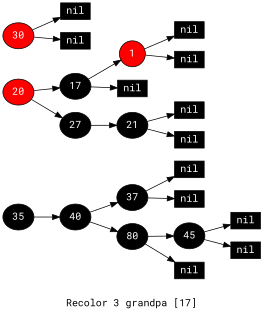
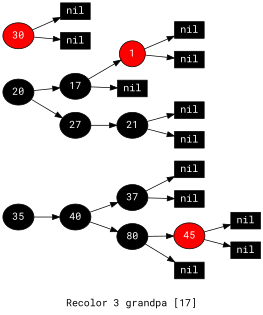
  digraph {
    fontname="Roboto Mono"
    label="Recolor 3 grandpa [17]"
    rankdir=LR
    node [fillcolor=black fontcolor=white fontname="Roboto Mono" style=filled shape=box]
    edge [fontname="Roboto Mono"]
    35 [width=0.5 shape=""]
    40 [width=0.5 shape=""]
-   20 [fillcolor=red width=0.5 shape=""]
+   20 [width=0.5 shape=""]
    17 [width=0.5 shape=""]
    27 [width=0.5 shape=""]
    37 [width=0.5 shape=""]
    n7 [label=80 width=0.5 shape=""]
    1 [fillcolor=red width=0.5 shape=""]
    n9 [height=0.2 label=nil width=0.3]
    21 [width=0.5 shape=""]
    n11 [height=0.2 label=nil width=0.3]
    n12 [height=0.2 label=nil width=0.3]
-   45 [width=0.5 shape=""]
+   45 [fillcolor=red width=0.5 shape=""]
    n14 [height=0.2 label=nil width=0.3]
    n15 [height=0.2 label=nil width=0.3]
    n16 [height=0.2 label=nil width=0.3]
    n17 [height=0.2 label=nil width=0.3]
    n18 [height=0.2 label=nil width=0.3]
    30 [fillcolor=red width=0.5 shape=""]
    n20 [height=0.2 label=nil width=0.3]
    n21 [height=0.2 label=nil width=0.3]
    n22 [height=0.2 label=nil width=0.3]
    n23 [height=0.2 label=nil width=0.3]
    35 -> 40
    40 -> 37
    40 -> n7
    20 -> 17
    20 -> 27
    17 -> 1
    17 -> n9
    27 -> 21
    37 -> n11
    37 -> n12
    n7 -> 45
    n7 -> n14
    1 -> n15
    1 -> n16
    21 -> n17
    21 -> n18
    45 -> n22
    45 -> n23
    30 -> n20
    30 -> n21
  }
